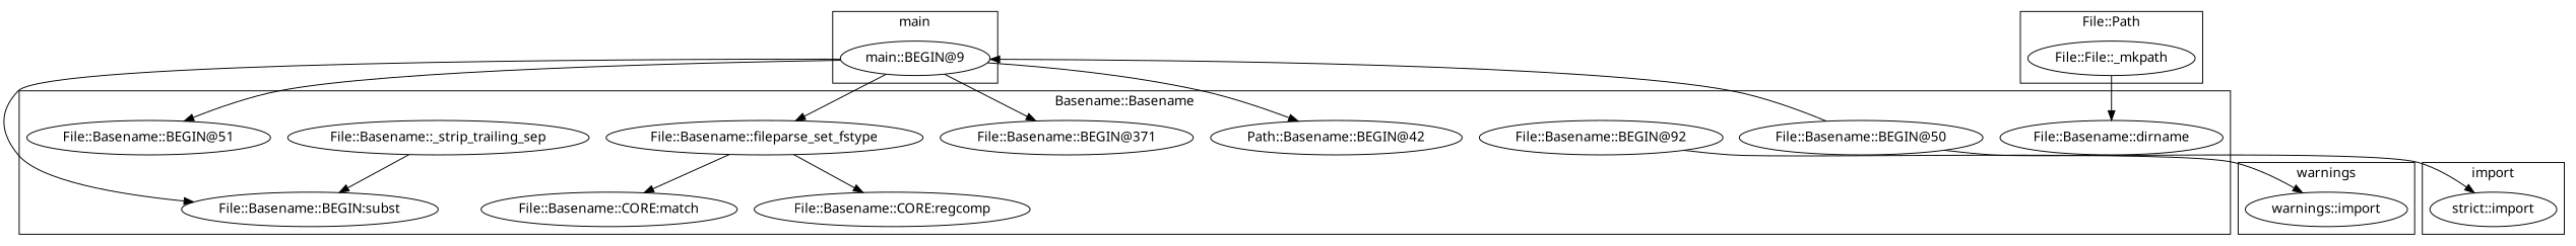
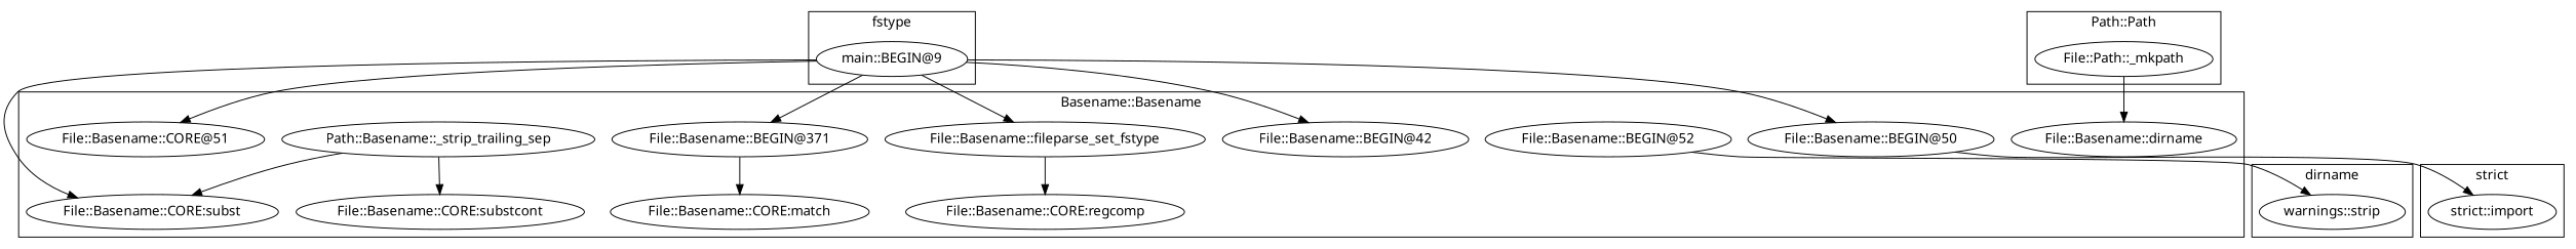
  digraph {
    fontname="Noto Sans"
    node [fontname="Noto Sans"]
    edge [fontname="Noto Sans"]
-   "warnings::import"
-   "File::Path::_mkpath" [label="File::File::_mkpath"]
+   "warnings::import" [label="warnings::strip"]
+   "File::Path::_mkpath"
    "main::BEGIN@9"
    "strict::import"
-   "File::Basename::BEGIN@52" [label="File::Basename::BEGIN@92"]
+   "File::Basename::BEGIN@52"
    "File::Basename::BEGIN@371"
    "File::Basename::BEGIN@50"
+   "File::Basename::CORE:substcont"
    "File::Basename::dirname"
    "File::Basename::fileparse_set_fstype"
-   "File::Basename::CORE:subst" [label="File::Basename::BEGIN:subst"]
-   "File::Basename::BEGIN@42" [label="Path::Basename::BEGIN@42"]
+   "File::Basename::CORE:subst"
+   "File::Basename::BEGIN@42"
    "File::Basename::CORE:regcomp"
-   "File::Basename::_strip_trailing_sep"
+   "File::Basename::_strip_trailing_sep" [label="Path::Basename::_strip_trailing_sep"]
    "File::Basename::CORE:match"
-   "File::Basename::BEGIN@51"
+   "File::Basename::BEGIN@51" [label="File::Basename::CORE@51"]
    subgraph cluster_1 {
-     label=warnings
+     label=dirname
      "warnings::import"
    }
    subgraph cluster_2 {
-     label="File::Path"
+     label="Path::Path"
      "File::Path::_mkpath"
    }
    subgraph cluster_3 {
-     label=main
+     label=fstype
      "main::BEGIN@9"
    }
    subgraph cluster_4 {
-     label=import
+     label="strict"
      "strict::import"
    }
    subgraph cluster_5 {
      label="Basename::Basename"
      "File::Basename::BEGIN@52"
      "File::Basename::BEGIN@371"
      "File::Basename::BEGIN@50"
+     "File::Basename::CORE:substcont"
      "File::Basename::dirname"
      "File::Basename::fileparse_set_fstype"
      "File::Basename::CORE:subst"
      "File::Basename::BEGIN@42"
      "File::Basename::CORE:regcomp"
      "File::Basename::_strip_trailing_sep"
      "File::Basename::CORE:match"
      "File::Basename::BEGIN@51"
    }
    "File::Path::_mkpath" -> "File::Basename::dirname"
    "main::BEGIN@9" -> "File::Basename::BEGIN@371"
-   "File::Basename::BEGIN@50" -> "main::BEGIN@9"
+   "main::BEGIN@9" -> "File::Basename::BEGIN@50"
    "main::BEGIN@9" -> "File::Basename::fileparse_set_fstype"
    "main::BEGIN@9" -> "File::Basename::CORE:subst"
    "main::BEGIN@9" -> "File::Basename::BEGIN@42"
    "main::BEGIN@9" -> "File::Basename::BEGIN@51"
    "File::Basename::BEGIN@52" -> "warnings::import"
    "File::Basename::BEGIN@50" -> "strict::import"
    "File::Basename::fileparse_set_fstype" -> "File::Basename::CORE:regcomp"
-   "File::Basename::fileparse_set_fstype" -> "File::Basename::CORE:match"
+   "File::Basename::BEGIN@371" -> "File::Basename::CORE:match"
+   "File::Basename::_strip_trailing_sep" -> "File::Basename::CORE:substcont"
    "File::Basename::_strip_trailing_sep" -> "File::Basename::CORE:subst"
  }
